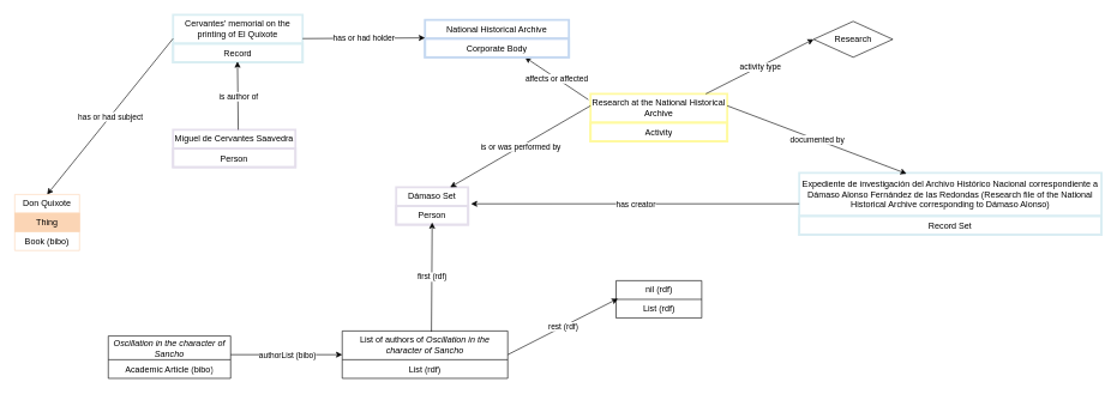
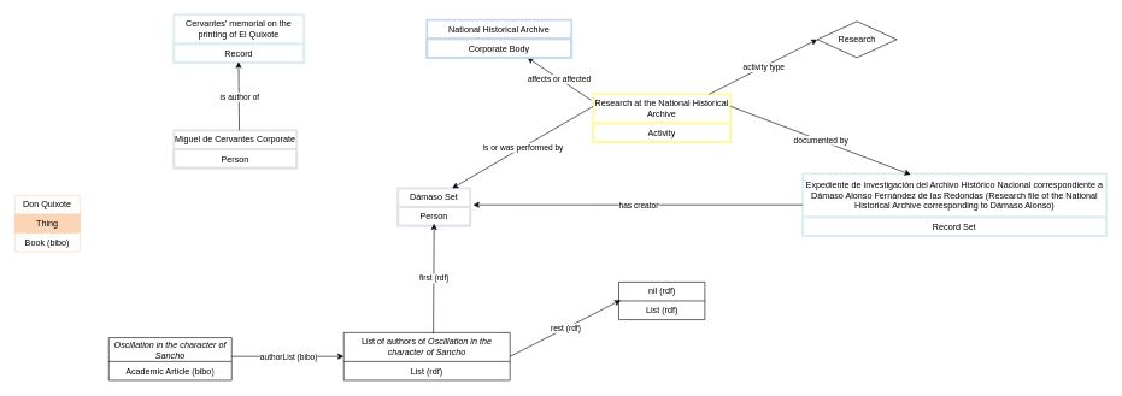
  <mxCell id="0" />
  <mxCell id="1" parent="0" />
  <mxCell id="2" value="Dámaso Set" style="swimlane;fontStyle=0;childLayout=stackLayout;horizontal=1;startSize=26;strokeColor=#E5DFEC;strokeWidth=3;fillColor=none;horizontalStack=0;resizeParent=1;resizeParentMax=0;resizeLast=0;collapsible=1;marginBottom=0;whiteSpace=wrap;html=1;" parent="1" vertex="1"><mxGeometry x="550" y="260" width="100" height="52" as="geometry" /></mxCell>
  <mxCell id="3" value="Person" style="text;strokeColor=#E5DFEC;strokeWidth=3;fillColor=none;align=center;verticalAlign=top;spacingLeft=4;spacingRight=4;overflow=hidden;rotatable=0;points=[[0,0.5],[1,0.5]];portConstraint=eastwest;whiteSpace=wrap;html=1;" parent="2" vertex="1"><mxGeometry y="26" width="100" height="26" as="geometry" /></mxCell>
  <mxCell id="4" value="Research at the National Historical Archive" style="swimlane;fontStyle=0;childLayout=stackLayout;horizontal=1;startSize=40;strokeColor=#FFFAA0;strokeWidth=3;fillColor=none;horizontalStack=0;resizeParent=1;resizeParentMax=0;resizeLast=0;collapsible=1;marginBottom=0;whiteSpace=wrap;html=1;" parent="1" vertex="1"><mxGeometry x="820" y="130" width="190" height="66" as="geometry" /></mxCell>
  <mxCell id="5" value="Activity" style="text;strokeColor=#FFFAA0;strokeWidth=3;fillColor=none;align=center;verticalAlign=top;spacingLeft=4;spacingRight=4;overflow=hidden;rotatable=0;points=[[0,0.5],[1,0.5]];portConstraint=eastwest;whiteSpace=wrap;html=1;" parent="4" vertex="1"><mxGeometry y="40" width="190" height="26" as="geometry" /></mxCell>
  <mxCell id="6" value="" style="endArrow=classic;html=1;rounded=0;exitX=0;exitY=0.25;exitDx=0;exitDy=0;entryX=0.75;entryY=0;entryDx=0;entryDy=0;" parent="1" source="4" target="2" edge="1"><mxGeometry relative="1" as="geometry"><mxPoint x="500" y="280" as="sourcePoint" /><mxPoint x="710" y="240" as="targetPoint" /></mxGeometry></mxCell>
  <mxCell id="7" value="is or was performed by" style="edgeLabel;resizable=0;html=1;;align=center;verticalAlign=middle;" parent="6" connectable="0" vertex="1"><mxGeometry relative="1" as="geometry" /></mxCell>
  <mxCell id="8" value="Expediente de investigación del Archivo Histórico Nacional correspondiente a Dámaso Alonso Fernández de las Redondas (Research file of the National Historical Archive corresponding to Dámaso Alonso)" style="swimlane;fontStyle=0;childLayout=stackLayout;horizontal=1;startSize=60;strokeColor=#DAEEF3;strokeWidth=3;fillColor=none;horizontalStack=0;resizeParent=1;resizeParentMax=0;resizeLast=0;collapsible=1;marginBottom=0;whiteSpace=wrap;html=1;" parent="1" vertex="1"><mxGeometry x="1110" y="240" width="420" height="86" as="geometry" /></mxCell>
  <mxCell id="9" value="Record Set" style="text;strokeColor=#DAEEF3;strokeWidth=3;fillColor=none;align=center;verticalAlign=top;spacingLeft=4;spacingRight=4;overflow=hidden;rotatable=0;points=[[0,0.5],[1,0.5]];portConstraint=eastwest;whiteSpace=wrap;html=1;" parent="8" vertex="1"><mxGeometry y="60" width="420" height="26" as="geometry" /></mxCell>
  <mxCell id="10" value="" style="endArrow=classic;html=1;rounded=0;entryX=1.04;entryY=-0.115;entryDx=0;entryDy=0;entryPerimeter=0;exitX=0;exitY=0.5;exitDx=0;exitDy=0;" parent="1" source="8" target="3" edge="1"><mxGeometry relative="1" as="geometry"><mxPoint x="960" y="220" as="sourcePoint" /><mxPoint x="1160" y="220" as="targetPoint" /></mxGeometry></mxCell>
  <mxCell id="11" value="has creator" style="edgeLabel;resizable=0;html=1;;align=center;verticalAlign=middle;" parent="10" connectable="0" vertex="1"><mxGeometry relative="1" as="geometry" /></mxCell>
  <mxCell id="12" value="" style="endArrow=classic;html=1;rounded=0;exitX=1;exitY=0.25;exitDx=0;exitDy=0;entryX=0.355;entryY=0.012;entryDx=0;entryDy=0;entryPerimeter=0;" parent="1" source="4" target="8" edge="1"><mxGeometry relative="1" as="geometry"><mxPoint x="1110" y="147" as="sourcePoint" /><mxPoint x="925" y="260" as="targetPoint" /></mxGeometry></mxCell>
  <mxCell id="13" value="documented by" style="edgeLabel;resizable=0;html=1;;align=center;verticalAlign=middle;" parent="12" connectable="0" vertex="1"><mxGeometry relative="1" as="geometry" /></mxCell>
  <mxCell id="14" value="" style="endArrow=classic;html=1;rounded=0;exitX=-0.016;exitY=0.121;exitDx=0;exitDy=0;exitPerimeter=0;" parent="1" source="4" target="18" edge="1"><mxGeometry relative="1" as="geometry"><mxPoint x="809" y="130" as="sourcePoint" /><mxPoint x="650" y="40" as="targetPoint" /></mxGeometry></mxCell>
  <mxCell id="15" value="affects or affected" style="edgeLabel;resizable=0;html=1;;align=center;verticalAlign=middle;" parent="14" connectable="0" vertex="1"><mxGeometry relative="1" as="geometry" /></mxCell>
- <mxCell id="16" value="Miguel de Cervantes Saavedra" style="swimlane;fontStyle=0;childLayout=stackLayout;horizontal=1;startSize=26;strokeColor=#E5DFEC;strokeWidth=3;fillColor=none;horizontalStack=0;resizeParent=1;resizeParentMax=0;resizeLast=0;collapsible=1;marginBottom=0;whiteSpace=wrap;html=1;" parent="1" vertex="1"><mxGeometry x="240" y="180" width="170" height="52" as="geometry" /></mxCell>
+ <mxCell id="16" value="Miguel de Cervantes Corporate" style="swimlane;fontStyle=0;childLayout=stackLayout;horizontal=1;startSize=26;strokeColor=#E5DFEC;strokeWidth=3;fillColor=none;horizontalStack=0;resizeParent=1;resizeParentMax=0;resizeLast=0;collapsible=1;marginBottom=0;whiteSpace=wrap;html=1;" parent="1" vertex="1"><mxGeometry x="240" y="180" width="170" height="52" as="geometry" /></mxCell>
  <mxCell id="17" value="Person" style="text;strokeColor=#E5DFEC;strokeWidth=3;fillColor=none;align=center;verticalAlign=top;spacingLeft=4;spacingRight=4;overflow=hidden;rotatable=0;points=[[0,0.5],[1,0.5]];portConstraint=eastwest;whiteSpace=wrap;html=1;" parent="16" vertex="1"><mxGeometry y="26" width="170" height="26" as="geometry" /></mxCell>
  <mxCell id="18" value="National Historical Archive" style="swimlane;fontStyle=0;childLayout=stackLayout;horizontal=1;startSize=26;strokeColor=#C6D9F1;strokeWidth=3;fillColor=none;horizontalStack=0;resizeParent=1;resizeParentMax=0;resizeLast=0;collapsible=1;marginBottom=0;whiteSpace=wrap;html=1;" parent="1" vertex="1"><mxGeometry x="590" y="27" width="200" height="52" as="geometry" /></mxCell>
  <mxCell id="19" value="Corporate Body" style="text;strokeColor=#C6D9F1;strokeWidth=3;fillColor=none;align=center;verticalAlign=top;spacingLeft=4;spacingRight=4;overflow=hidden;rotatable=0;points=[[0,0.5],[1,0.5]];portConstraint=eastwest;whiteSpace=wrap;html=1;" parent="18" vertex="1"><mxGeometry y="26" width="200" height="26" as="geometry" /></mxCell>
  <mxCell id="20" value="Cervantes' memorial on the printing of El Quixote" style="swimlane;fontStyle=0;childLayout=stackLayout;horizontal=1;startSize=40;strokeColor=#DAEEF3;strokeWidth=3;fillColor=none;horizontalStack=0;resizeParent=1;resizeParentMax=0;resizeLast=0;collapsible=1;marginBottom=0;whiteSpace=wrap;html=1;" parent="1" vertex="1"><mxGeometry x="240" y="20" width="180" height="66" as="geometry" /></mxCell>
  <mxCell id="21" value="Record" style="text;strokeColor=#DAEEF3;strokeWidth=3;fillColor=none;align=center;verticalAlign=top;spacingLeft=4;spacingRight=4;overflow=hidden;rotatable=0;points=[[0,0.5],[1,0.5]];portConstraint=eastwest;whiteSpace=wrap;html=1;" parent="20" vertex="1"><mxGeometry y="40" width="180" height="26" as="geometry" /></mxCell>
- <mxCell id="22" value="" style="endArrow=classic;html=1;rounded=0;exitX=1;exitY=0.5;exitDx=0;exitDy=0;entryX=0;entryY=-0.038;entryDx=0;entryDy=0;entryPerimeter=0;" parent="1" source="20" target="19" edge="1"><mxGeometry relative="1" as="geometry"><mxPoint x="440" y="52" as="sourcePoint" /><mxPoint x="635" y="-61" as="targetPoint" /></mxGeometry></mxCell>
- <mxCell id="23" value="has or had holder" style="edgeLabel;resizable=0;html=1;;align=center;verticalAlign=middle;" parent="22" connectable="0" vertex="1"><mxGeometry relative="1" as="geometry" /></mxCell>
  <mxCell id="24" value="" style="endArrow=classic;html=1;rounded=0;exitX=0.588;exitY=0.019;exitDx=0;exitDy=0;entryX=0.494;entryY=1;entryDx=0;entryDy=0;entryPerimeter=0;exitPerimeter=0;" parent="1" edge="1"><mxGeometry relative="1" as="geometry"><mxPoint x="330.52" y="179.998" as="sourcePoint" /><mxPoint x="329.48" y="85.01" as="targetPoint" /></mxGeometry></mxCell>
  <mxCell id="25" value="is author of" style="edgeLabel;resizable=0;html=1;;align=center;verticalAlign=middle;" parent="24" connectable="0" vertex="1"><mxGeometry relative="1" as="geometry" /></mxCell>
  <mxCell id="26" value="" style="endArrow=classic;html=1;rounded=0;entryX=0.5;entryY=0.885;entryDx=0;entryDy=0;entryPerimeter=0;exitX=0.539;exitY=0.015;exitDx=0;exitDy=0;exitPerimeter=0;" parent="1" source="35" target="3" edge="1"><mxGeometry relative="1" as="geometry"><mxPoint x="460" y="480" as="sourcePoint" /><mxPoint x="606" y="360.004" as="targetPoint" /></mxGeometry></mxCell>
  <mxCell id="27" value="first (rdf)" style="edgeLabel;resizable=0;html=1;;align=center;verticalAlign=middle;" parent="26" connectable="0" vertex="1"><mxGeometry relative="1" as="geometry" /></mxCell>
  <mxCell id="28" value="&lt;i&gt;Oscillation in the character of Sancho&lt;/i&gt;" style="swimlane;fontStyle=0;childLayout=stackLayout;horizontal=1;startSize=33;fillColor=none;horizontalStack=0;resizeParent=1;resizeParentMax=0;resizeLast=0;collapsible=1;marginBottom=0;whiteSpace=wrap;html=1;" parent="1" vertex="1"><mxGeometry x="150" y="467" width="170" height="59" as="geometry"><mxRectangle x="981" y="570" width="50" height="40" as="alternateBounds" /></mxGeometry></mxCell>
  <mxCell id="29" value="&lt;div&gt;Academic Article (bibo)&lt;/div&gt;" style="text;strokeColor=none;fillColor=none;align=center;verticalAlign=top;spacingLeft=4;spacingRight=4;overflow=hidden;rotatable=0;points=[[0,0.5],[1,0.5]];portConstraint=eastwest;whiteSpace=wrap;html=1;" parent="28" vertex="1"><mxGeometry y="33" width="170" height="26" as="geometry" /></mxCell>
- <mxCell id="30" value="" style="endArrow=classic;html=1;rounded=0;exitX=0;exitY=0.5;exitDx=0;exitDy=0;entryX=0.5;entryY=0;entryDx=0;entryDy=0;" parent="1" source="20" target="32" edge="1"><mxGeometry relative="1" as="geometry"><mxPoint x="121.04" y="274.988" as="sourcePoint" /><mxPoint x="95" y="290" as="targetPoint" /></mxGeometry></mxCell>
- <mxCell id="31" value="has or had subject" style="edgeLabel;resizable=0;html=1;;align=center;verticalAlign=middle;" parent="30" connectable="0" vertex="1"><mxGeometry relative="1" as="geometry" /></mxCell>
  <mxCell id="32" value="Don Quixote" style="swimlane;fontStyle=0;childLayout=stackLayout;horizontal=1;startSize=26;strokeColor=#FBD5B5;fillColor=none;horizontalStack=0;resizeParent=1;resizeParentMax=0;resizeLast=0;collapsible=1;marginBottom=0;whiteSpace=wrap;html=1;" parent="1" vertex="1"><mxGeometry x="20" y="270" width="90" height="78" as="geometry" /></mxCell>
  <mxCell id="33" value="Thing" style="text;strokeColor=#FBD5B5;fillColor=#FBD5B5;align=center;verticalAlign=top;spacingLeft=4;spacingRight=4;overflow=hidden;rotatable=0;points=[[0,0.5],[1,0.5]];portConstraint=eastwest;whiteSpace=wrap;html=1;" parent="32" vertex="1"><mxGeometry y="26" width="90" height="26" as="geometry" /></mxCell>
  <mxCell id="34" value="Book (bibo)" style="text;align=center;verticalAlign=top;spacingLeft=4;spacingRight=4;overflow=hidden;rotatable=0;points=[[0,0.5],[1,0.5]];portConstraint=eastwest;whiteSpace=wrap;html=1;" parent="32" vertex="1"><mxGeometry y="52" width="90" height="26" as="geometry" /></mxCell>
  <mxCell id="35" value="List of authors of &lt;i&gt;Oscillation in the character of Sancho&lt;/i&gt;" style="swimlane;fontStyle=0;childLayout=stackLayout;horizontal=1;startSize=40;fillColor=none;horizontalStack=0;resizeParent=1;resizeParentMax=0;resizeLast=0;collapsible=1;marginBottom=0;whiteSpace=wrap;html=1;" parent="1" vertex="1"><mxGeometry x="475" y="460" width="230" height="66" as="geometry" /></mxCell>
  <mxCell id="36" value="List (rdf)" style="text;strokeColor=none;fillColor=none;align=center;verticalAlign=top;spacingLeft=4;spacingRight=4;overflow=hidden;rotatable=0;points=[[0,0.5],[1,0.5]];portConstraint=eastwest;whiteSpace=wrap;html=1;" parent="35" vertex="1"><mxGeometry y="40" width="230" height="26" as="geometry" /></mxCell>
  <mxCell id="37" value="" style="endArrow=classic;html=1;rounded=0;entryX=0;entryY=0.5;entryDx=0;entryDy=0;" parent="1" target="35" edge="1"><mxGeometry relative="1" as="geometry"><mxPoint x="320" y="493" as="sourcePoint" /><mxPoint x="375" y="445.51" as="targetPoint" /></mxGeometry></mxCell>
  <mxCell id="38" value="authorList (bibo)" style="edgeLabel;resizable=0;html=1;;align=center;verticalAlign=middle;" parent="37" connectable="0" vertex="1"><mxGeometry relative="1" as="geometry" /></mxCell>
  <mxCell id="39" value="" style="endArrow=classic;html=1;rounded=0;exitX=1;exitY=0.5;exitDx=0;exitDy=0;entryX=0.021;entryY=-0.038;entryDx=0;entryDy=0;entryPerimeter=0;" parent="1" source="35" target="42" edge="1"><mxGeometry relative="1" as="geometry"><mxPoint x="810" y="542" as="sourcePoint" /><mxPoint x="840" y="430" as="targetPoint" /></mxGeometry></mxCell>
  <mxCell id="40" value="rest (rdf)" style="edgeLabel;resizable=0;html=1;;align=center;verticalAlign=middle;" parent="39" connectable="0" vertex="1"><mxGeometry relative="1" as="geometry" /></mxCell>
  <mxCell id="41" value="nil (rdf)" style="swimlane;fontStyle=0;childLayout=stackLayout;horizontal=1;startSize=26;fillColor=none;horizontalStack=0;resizeParent=1;resizeParentMax=0;resizeLast=0;collapsible=1;marginBottom=0;whiteSpace=wrap;html=1;" parent="1" vertex="1"><mxGeometry x="855.5" y="390" width="119" height="52" as="geometry" /></mxCell>
  <mxCell id="42" value="&lt;div&gt;List (rdf)&lt;/div&gt;" style="text;strokeColor=none;fillColor=none;align=center;verticalAlign=top;spacingLeft=4;spacingRight=4;overflow=hidden;rotatable=0;points=[[0,0.5],[1,0.5]];portConstraint=eastwest;whiteSpace=wrap;html=1;" parent="41" vertex="1"><mxGeometry y="26" width="119" height="26" as="geometry" /></mxCell>
  <mxCell id="43" value="" style="endArrow=classic;html=1;rounded=0;entryX=0;entryY=0.5;entryDx=0;entryDy=0;" parent="1" source="4" target="45" edge="1"><mxGeometry relative="1" as="geometry"><mxPoint x="1010" y="109" as="sourcePoint" /><mxPoint x="1118.256" y="64.004" as="targetPoint" /></mxGeometry></mxCell>
  <mxCell id="44" value="activity type" style="edgeLabel;resizable=0;html=1;;align=center;verticalAlign=middle;" parent="43" connectable="0" vertex="1"><mxGeometry relative="1" as="geometry" /></mxCell>
  <mxCell id="45" value="Research" style="rhombus;html=1;whiteSpace=wrap;arcSize=50;" vertex="1" parent="1"><mxGeometry x="1130" y="29" width="110" height="50" as="geometry" /></mxCell>
